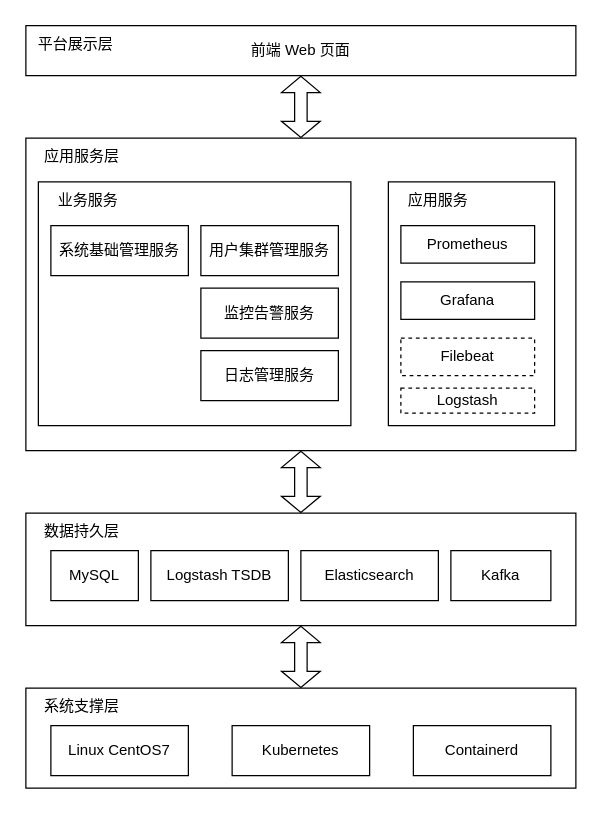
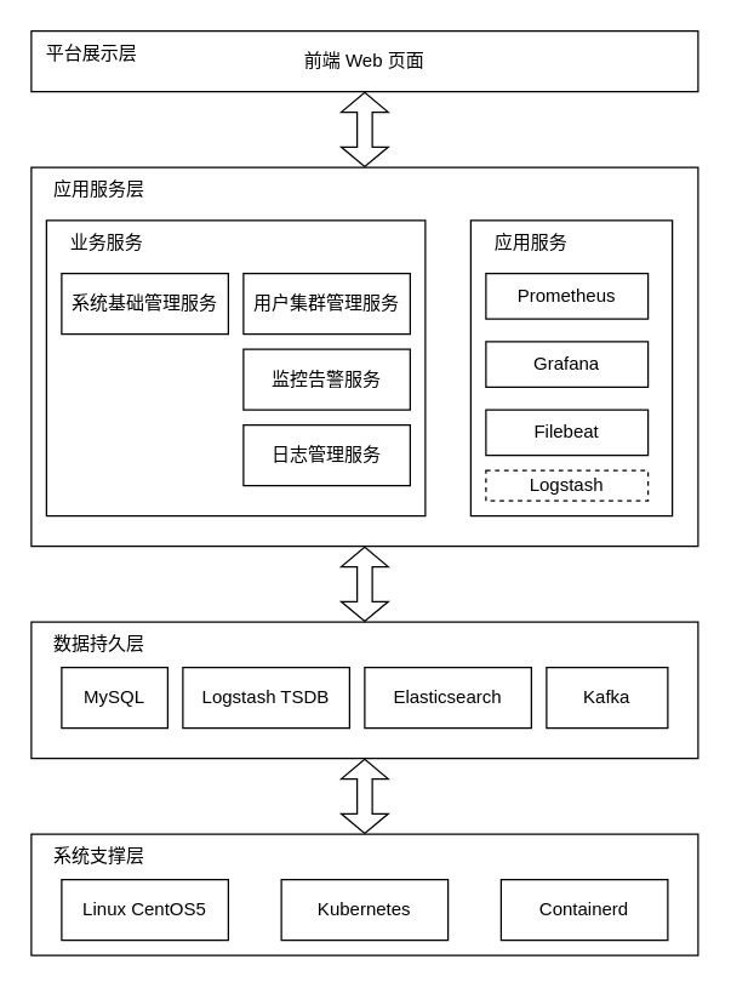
  <mxCell id="0" />
  <mxCell id="1" parent="0" />
  <mxCell id="2" value="" style="rounded=0;whiteSpace=wrap;html=1;" vertex="1" parent="1"><mxGeometry x="20" y="110" width="440" height="250" as="geometry" /></mxCell>
  <mxCell id="3" value="" style="rounded=0;whiteSpace=wrap;html=1;" vertex="1" parent="1"><mxGeometry x="30" y="145" width="250" height="195" as="geometry" /></mxCell>
  <mxCell id="4" value="" style="rounded=0;whiteSpace=wrap;html=1;" vertex="1" parent="1"><mxGeometry x="20" y="550" width="440" height="80" as="geometry" /></mxCell>
  <mxCell id="5" value="" style="rounded=0;whiteSpace=wrap;html=1;" vertex="1" parent="1"><mxGeometry x="20" y="410" width="440" height="90" as="geometry" /></mxCell>
  <mxCell id="6" value="数据持久层" style="text;html=1;strokeColor=none;fillColor=none;align=center;verticalAlign=middle;whiteSpace=wrap;rounded=0;" vertex="1" parent="1"><mxGeometry x="25" y="410" width="80" height="30" as="geometry" /></mxCell>
  <mxCell id="7" value="MySQL" style="rounded=0;whiteSpace=wrap;html=1;" vertex="1" parent="1"><mxGeometry x="40" y="440" width="70" height="40" as="geometry" /></mxCell>
  <mxCell id="8" value="Logstash TSDB" style="rounded=0;whiteSpace=wrap;html=1;" vertex="1" parent="1"><mxGeometry x="120" y="440" width="110" height="40" as="geometry" /></mxCell>
  <mxCell id="9" value="Elasticsearch" style="rounded=0;whiteSpace=wrap;html=1;" vertex="1" parent="1"><mxGeometry x="240" y="440" width="110" height="40" as="geometry" /></mxCell>
  <mxCell id="10" value="Kafka" style="rounded=0;whiteSpace=wrap;html=1;" vertex="1" parent="1"><mxGeometry x="360" y="440" width="80" height="40" as="geometry" /></mxCell>
  <mxCell id="11" value="系统支撑层" style="text;html=1;strokeColor=none;fillColor=none;align=center;verticalAlign=middle;whiteSpace=wrap;rounded=0;" vertex="1" parent="1"><mxGeometry x="25" y="550" width="80" height="30" as="geometry" /></mxCell>
- <mxCell id="12" value="Linux CentOS7" style="rounded=0;whiteSpace=wrap;html=1;" vertex="1" parent="1"><mxGeometry x="40" y="580" width="110" height="40" as="geometry" /></mxCell>
+ <mxCell id="12" value="Linux CentOS5" style="rounded=0;whiteSpace=wrap;html=1;" vertex="1" parent="1"><mxGeometry x="40" y="580" width="110" height="40" as="geometry" /></mxCell>
  <mxCell id="13" value="Kubernetes" style="rounded=0;whiteSpace=wrap;html=1;" vertex="1" parent="1"><mxGeometry x="185" y="580" width="110" height="40" as="geometry" /></mxCell>
  <mxCell id="14" value="Containerd" style="rounded=0;whiteSpace=wrap;html=1;" vertex="1" parent="1"><mxGeometry x="330" y="580" width="110" height="40" as="geometry" /></mxCell>
  <mxCell id="15" value="" style="shape=flexArrow;endArrow=classic;startArrow=classic;html=1;rounded=0;strokeWidth=1;endSize=4;startSize=4;entryX=0.5;entryY=1;entryDx=0;entryDy=0;" edge="1" parent="1" source="4" target="5"><mxGeometry width="100" height="100" relative="1" as="geometry"><mxPoint x="-80" y="590" as="sourcePoint" /><mxPoint x="-80" y="500" as="targetPoint" /></mxGeometry></mxCell>
  <mxCell id="16" value="用户集群管理服务" style="rounded=0;whiteSpace=wrap;html=1;" vertex="1" parent="1"><mxGeometry x="160" y="180" width="110" height="40" as="geometry" /></mxCell>
  <mxCell id="17" value="日志管理服务" style="rounded=0;whiteSpace=wrap;html=1;" vertex="1" parent="1"><mxGeometry x="160" y="280" width="110" height="40" as="geometry" /></mxCell>
  <mxCell id="18" value="监控告警服务" style="rounded=0;whiteSpace=wrap;html=1;" vertex="1" parent="1"><mxGeometry x="160" width="110" height="40" as="geometry" y="230" /></mxCell>
  <mxCell id="19" value="系统基础管理服务" style="rounded=0;whiteSpace=wrap;html=1;" vertex="1" parent="1"><mxGeometry x="40" y="180" width="110" height="40" as="geometry" /></mxCell>
  <mxCell id="20" value="业务服务" style="text;html=1;strokeColor=none;fillColor=none;align=center;verticalAlign=middle;whiteSpace=wrap;rounded=0;" vertex="1" parent="1"><mxGeometry x="40" y="145" width="60" height="30" as="geometry" /></mxCell>
  <mxCell id="21" value="" style="rounded=0;whiteSpace=wrap;html=1;" vertex="1" parent="1"><mxGeometry x="310" y="145" width="133" height="195" as="geometry" /></mxCell>
  <mxCell id="22" value="Grafana" style="rounded=0;whiteSpace=wrap;html=1;" vertex="1" parent="1"><mxGeometry x="320" y="225" width="107" height="30" as="geometry" /></mxCell>
  <mxCell id="23" value="应用服务" style="text;html=1;strokeColor=none;fillColor=none;align=center;verticalAlign=middle;whiteSpace=wrap;rounded=0;" vertex="1" parent="1"><mxGeometry x="320" y="145" width="60" height="30" as="geometry" /></mxCell>
  <mxCell id="24" value="Prometheus" style="rounded=0;whiteSpace=wrap;html=1;" vertex="1" parent="1"><mxGeometry x="320" y="180" width="107" height="30" as="geometry" /></mxCell>
- <mxCell id="25" value="Filebeat" style="rounded=0;whiteSpace=wrap;html=1;dashed=1;" vertex="1" parent="1"><mxGeometry x="320" y="270" width="107" height="30" as="geometry" /></mxCell>
+ <mxCell id="25" value="Filebeat" style="rounded=0;whiteSpace=wrap;html=1;" vertex="1" parent="1"><mxGeometry x="320" y="270" width="107" height="30" as="geometry" /></mxCell>
  <mxCell id="26" value="Logstash" style="rounded=0;whiteSpace=wrap;html=1;dashed=1;" vertex="1" parent="1"><mxGeometry x="320" y="310" width="107" height="20" as="geometry" /></mxCell>
  <mxCell id="27" value="应用服务层" style="text;html=1;strokeColor=none;fillColor=none;align=center;verticalAlign=middle;whiteSpace=wrap;rounded=0;" vertex="1" parent="1"><mxGeometry x="20" y="110" width="90" height="30" as="geometry" /></mxCell>
  <mxCell id="28" value="" style="shape=flexArrow;endArrow=classic;startArrow=classic;html=1;rounded=0;strokeWidth=1;endSize=4;startSize=4;entryX=0.5;entryY=1;entryDx=0;entryDy=0;exitX=0.5;exitY=0;exitDx=0;exitDy=0;" edge="1" parent="1" source="5" target="2"><mxGeometry width="100" height="100" relative="1" as="geometry"><mxPoint x="520" y="390" as="sourcePoint" /><mxPoint x="520" y="320" as="targetPoint" /></mxGeometry></mxCell>
  <mxCell id="29" value="&lt;span style=&quot;&quot;&gt;前端 Web 页面&lt;/span&gt;" style="rounded=0;whiteSpace=wrap;html=1;" vertex="1" parent="1"><mxGeometry x="20" y="20" width="440" height="40" as="geometry" /></mxCell>
  <mxCell id="30" value="平台展示层" style="text;html=1;strokeColor=none;fillColor=none;align=center;verticalAlign=middle;whiteSpace=wrap;rounded=0;" vertex="1" parent="1"><mxGeometry x="20" y="20" width="80" height="30" as="geometry" /></mxCell>
  <mxCell id="31" value="" style="shape=flexArrow;endArrow=classic;startArrow=classic;html=1;rounded=0;strokeWidth=1;endSize=4;startSize=4;entryX=0.5;entryY=1;entryDx=0;entryDy=0;exitX=0.5;exitY=0;exitDx=0;exitDy=0;" edge="1" parent="1" source="2" target="29"><mxGeometry width="100" height="100" relative="1" as="geometry"><mxPoint x="520" y="210" as="sourcePoint" /><mxPoint x="520" y="130" as="targetPoint" /></mxGeometry></mxCell>
